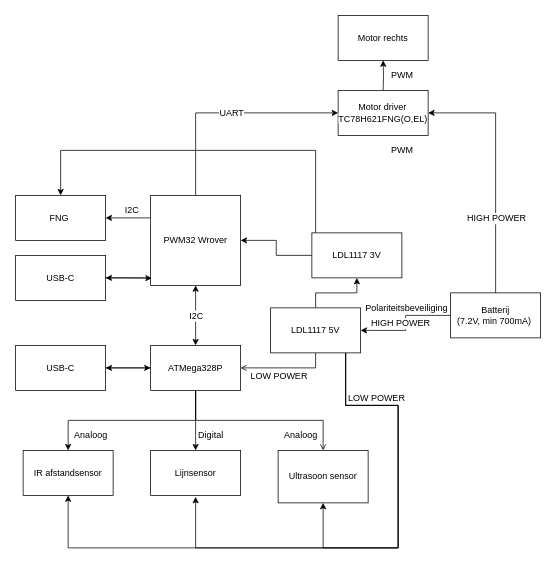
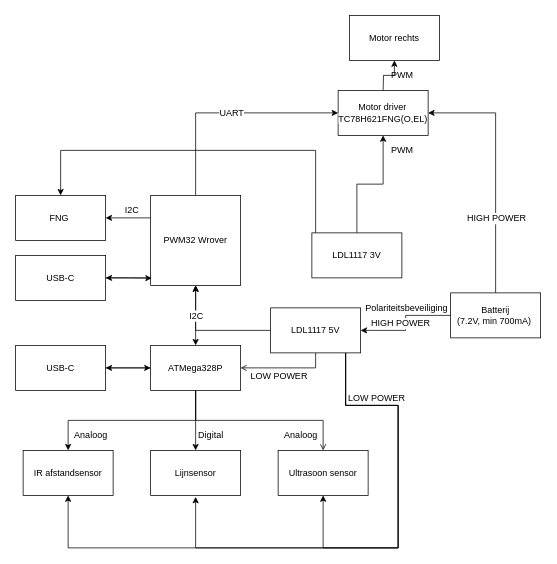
  <mxCell id="0" />
  <mxCell id="1" parent="0" />
  <mxCell id="2" style="edgeStyle=orthogonalEdgeStyle;rounded=0;orthogonalLoop=1;jettySize=auto;html=1;entryX=1;entryY=0.5;entryDx=0;entryDy=0;fontSize=12;" parent="1" source="6" target="19" edge="1"><mxGeometry relative="1" as="geometry"><Array as="points"><mxPoint x="170" y="290" /><mxPoint x="170" y="290" /></Array></mxGeometry></mxCell>
  <mxCell id="3" style="edgeStyle=orthogonalEdgeStyle;rounded=0;orthogonalLoop=1;jettySize=auto;html=1;fontSize=12;entryX=0;entryY=0.5;entryDx=0;entryDy=0;" parent="1" source="6" edge="1"><mxGeometry relative="1" as="geometry"><mxPoint x="450" y="150" as="targetPoint" /><Array as="points"><mxPoint x="260" y="150" /></Array></mxGeometry></mxCell>
  <mxCell id="4" value="UART" style="edgeLabel;html=1;align=center;verticalAlign=middle;resizable=0;points=[];fontSize=12;" parent="3" vertex="1" connectable="0"><mxGeometry x="0.053" y="-5" relative="1" as="geometry"><mxPoint x="-1" y="-5" as="offset" /></mxGeometry></mxCell>
  <mxCell id="5" style="edgeStyle=orthogonalEdgeStyle;rounded=0;orthogonalLoop=1;jettySize=auto;html=1;entryX=1;entryY=0.5;entryDx=0;entryDy=0;fontSize=12;" edge="1" parent="1" source="6" target="45"><mxGeometry relative="1" as="geometry"><Array as="points"><mxPoint x="190" y="370" /><mxPoint x="190" y="370" /></Array></mxGeometry></mxCell>
  <mxCell id="6" value="PWM32 Wrover" style="rounded=0;whiteSpace=wrap;html=1;" parent="1" vertex="1"><mxGeometry x="200" y="260" width="120" height="120" as="geometry" /></mxCell>
  <mxCell id="7" value="&lt;div style=&quot;text-align: left&quot;&gt;&lt;span&gt;&lt;span style=&quot;white-space: pre;&quot;&gt;&#09;&lt;/span&gt;Motor driver&lt;font color=&quot;#373a3c&quot; face=&quot;foco, helvetica, arial, sans-serif&quot;&gt;&amp;nbsp;&lt;/font&gt;&lt;/span&gt;&lt;/div&gt;&lt;span style=&quot;margin: 0px; padding: 0px; border: 0px; outline: 0px; vertical-align: baseline; background: rgb(255, 255, 255); zoom: 1; font-family: Arial, Helvetica, sans-serif; text-align: start;&quot;&gt;&lt;font style=&quot;font-size: 12px;&quot;&gt;TC78H621FNG(O,EL)&lt;/font&gt;&lt;/span&gt;" style="rounded=0;whiteSpace=wrap;html=1;" parent="1" vertex="1"><mxGeometry x="450" y="120" width="120" height="60" as="geometry" /></mxCell>
  <mxCell id="8" value="" style="edgeStyle=orthogonalEdgeStyle;rounded=0;orthogonalLoop=1;jettySize=auto;html=1;fontSize=12;" parent="1" source="13" target="28" edge="1"><mxGeometry relative="1" as="geometry" /></mxCell>
  <mxCell id="9" value="Polariteitsbeveiliging" style="edgeLabel;html=1;align=center;verticalAlign=middle;resizable=0;points=[];fontSize=12;" parent="8" vertex="1" connectable="0"><mxGeometry x="-0.307" relative="1" as="geometry"><mxPoint x="-11" y="-10" as="offset" /></mxGeometry></mxCell>
  <mxCell id="10" value="HIGH POWER" style="edgeLabel;html=1;align=center;verticalAlign=middle;resizable=0;points=[];fontSize=12;" parent="8" vertex="1" connectable="0"><mxGeometry x="-0.21" y="-1" relative="1" as="geometry"><mxPoint x="-13" y="11" as="offset" /></mxGeometry></mxCell>
  <mxCell id="11" style="edgeStyle=orthogonalEdgeStyle;rounded=0;orthogonalLoop=1;jettySize=auto;html=1;fontSize=12;entryX=1;entryY=0.5;entryDx=0;entryDy=0;" parent="1" source="13" edge="1"><mxGeometry relative="1" as="geometry"><mxPoint x="570" y="150" as="targetPoint" /><Array as="points"><mxPoint x="660" y="150" /></Array></mxGeometry></mxCell>
  <mxCell id="12" value="HIGH POWER" style="edgeLabel;html=1;align=center;verticalAlign=middle;resizable=0;points=[];fontSize=12;" parent="11" vertex="1" connectable="0"><mxGeometry x="0.642" y="-1" relative="1" as="geometry"><mxPoint x="31" y="141" as="offset" /></mxGeometry></mxCell>
  <mxCell id="13" value="Batterij&lt;br&gt;(7.2V, min 700mA)&amp;nbsp;" style="rounded=0;whiteSpace=wrap;html=1;" parent="1" vertex="1"><mxGeometry x="600" y="390" width="120" height="60" as="geometry" /></mxCell>
  <mxCell id="14" style="edgeStyle=orthogonalEdgeStyle;rounded=0;orthogonalLoop=1;jettySize=auto;html=1;fontSize=12;" parent="1" source="18" target="30" edge="1"><mxGeometry relative="1" as="geometry"><Array as="points"><mxPoint x="260" y="580" /><mxPoint x="260" y="580" /></Array></mxGeometry></mxCell>
  <mxCell id="15" style="edgeStyle=orthogonalEdgeStyle;rounded=0;orthogonalLoop=1;jettySize=auto;html=1;entryX=0.5;entryY=0;entryDx=0;entryDy=0;fontSize=12;endArrow=open;" parent="1" source="18" target="20" edge="1"><mxGeometry relative="1" as="geometry"><Array as="points"><mxPoint x="260" y="560" /><mxPoint x="430" y="560" /></Array></mxGeometry></mxCell>
  <mxCell id="16" style="edgeStyle=orthogonalEdgeStyle;rounded=0;orthogonalLoop=1;jettySize=auto;html=1;entryX=0.5;entryY=0;entryDx=0;entryDy=0;fontSize=12;" parent="1" source="18" target="29" edge="1"><mxGeometry relative="1" as="geometry"><Array as="points"><mxPoint x="260" y="560" /><mxPoint x="90" y="560" /></Array></mxGeometry></mxCell>
  <mxCell id="17" style="edgeStyle=orthogonalEdgeStyle;rounded=0;orthogonalLoop=1;jettySize=auto;html=1;entryX=1;entryY=0.5;entryDx=0;entryDy=0;fontSize=12;" edge="1" parent="1" source="18" target="47"><mxGeometry relative="1" as="geometry" /></mxCell>
  <mxCell id="18" value="ATMega328P" style="rounded=0;whiteSpace=wrap;html=1;" parent="1" vertex="1"><mxGeometry x="200" y="460" width="120" height="60" as="geometry" /></mxCell>
  <mxCell id="19" value="FNG&amp;nbsp;" style="rounded=0;whiteSpace=wrap;html=1;" parent="1" vertex="1"><mxGeometry x="20" y="260" width="120" height="60" as="geometry" /></mxCell>
- <mxCell id="20" value="Ultrasoon sensor" style="rounded=0;whiteSpace=wrap;html=1;" parent="1" vertex="1"><mxGeometry x="370" y="600" width="120" height="70" as="geometry" /></mxCell>
+ <mxCell id="20" value="Ultrasoon sensor" style="rounded=0;whiteSpace=wrap;html=1;" parent="1" vertex="1"><mxGeometry x="370" y="600" width="120" height="60" as="geometry" /></mxCell>
  <mxCell id="21" style="edgeStyle=orthogonalEdgeStyle;rounded=0;orthogonalLoop=1;jettySize=auto;html=1;entryX=1;entryY=0.5;entryDx=0;entryDy=0;fontSize=12;endArrow=open;" parent="1" source="28" target="18" edge="1"><mxGeometry relative="1" as="geometry"><Array as="points"><mxPoint x="420" y="490" /></Array></mxGeometry></mxCell>
  <mxCell id="22" value="LOW POWER" style="edgeLabel;html=1;align=center;verticalAlign=middle;resizable=0;points=[];fontSize=12;" parent="21" vertex="1" connectable="0"><mxGeometry x="0.063" y="4" relative="1" as="geometry"><mxPoint x="-6" y="6" as="offset" /></mxGeometry></mxCell>
  <mxCell id="23" style="edgeStyle=orthogonalEdgeStyle;rounded=0;orthogonalLoop=1;jettySize=auto;html=1;fontSize=12;" parent="1" source="28" edge="1"><mxGeometry relative="1" as="geometry"><mxPoint x="260" y="662" as="targetPoint" /><Array as="points"><mxPoint x="460" y="540" /><mxPoint x="530" y="540" /><mxPoint x="530" y="730" /><mxPoint x="260" y="730" /><mxPoint x="260" y="662" /></Array></mxGeometry></mxCell>
  <mxCell id="24" value="LOW POWER" style="edgeLabel;html=1;align=center;verticalAlign=middle;resizable=0;points=[];fontSize=12;" parent="23" vertex="1" connectable="0"><mxGeometry x="0.354" y="-2" relative="1" as="geometry"><mxPoint x="92" y="-198" as="offset" /></mxGeometry></mxCell>
  <mxCell id="25" style="edgeStyle=orthogonalEdgeStyle;rounded=0;orthogonalLoop=1;jettySize=auto;html=1;entryX=0.5;entryY=1;entryDx=0;entryDy=0;fontSize=12;" parent="1" source="28" target="20" edge="1"><mxGeometry relative="1" as="geometry"><Array as="points"><mxPoint x="460" y="540" /><mxPoint x="530" y="540" /><mxPoint x="530" y="730" /><mxPoint x="430" y="730" /></Array></mxGeometry></mxCell>
  <mxCell id="26" style="edgeStyle=orthogonalEdgeStyle;rounded=0;orthogonalLoop=1;jettySize=auto;html=1;fontSize=12;exitX=0.75;exitY=1;exitDx=0;exitDy=0;entryX=0.5;entryY=1;entryDx=0;entryDy=0;" parent="1" source="28" target="29" edge="1"><mxGeometry relative="1" as="geometry"><mxPoint x="90" y="730" as="targetPoint" /><Array as="points"><mxPoint x="460" y="450" /><mxPoint x="460" y="540" /><mxPoint x="530" y="540" /><mxPoint x="530" y="730" /><mxPoint x="90" y="730" /></Array></mxGeometry></mxCell>
- <mxCell id="27" style="edgeStyle=orthogonalEdgeStyle;rounded=0;orthogonalLoop=1;jettySize=auto;html=1;entryX=0.5;entryY=1;entryDx=0;entryDy=0;fontSize=12;" edge="1" parent="1" source="28" target="43"><mxGeometry relative="1" as="geometry" /></mxCell>
+ <mxCell id="27" style="edgeStyle=orthogonalEdgeStyle;rounded=0;orthogonalLoop=1;jettySize=auto;html=1;fontSize=12;" edge="1" parent="1" source="28" target="6"><mxGeometry relative="1" as="geometry" /></mxCell>
  <mxCell id="28" value="LDL1117 5V" style="rounded=0;whiteSpace=wrap;html=1;" parent="1" vertex="1"><mxGeometry x="360" y="410" width="120" height="60" as="geometry" /></mxCell>
  <mxCell id="29" value="IR afstandsensor" style="rounded=0;whiteSpace=wrap;html=1;" parent="1" vertex="1"><mxGeometry x="30" y="600" width="120" height="60" as="geometry" /></mxCell>
  <mxCell id="30" value="Lijnsensor" style="rounded=0;whiteSpace=wrap;html=1;" parent="1" vertex="1"><mxGeometry x="200" y="600" width="120" height="60" as="geometry" /></mxCell>
  <mxCell id="31" value="" style="endArrow=classic;startArrow=classic;html=1;rounded=0;fontSize=12;exitX=0.5;exitY=0;exitDx=0;exitDy=0;entryX=0.5;entryY=1;entryDx=0;entryDy=0;" parent="1" source="18" target="6" edge="1"><mxGeometry width="50" height="50" relative="1" as="geometry"><mxPoint x="400" y="440" as="sourcePoint" /><mxPoint x="450" y="390" as="targetPoint" /><Array as="points" /></mxGeometry></mxCell>
  <mxCell id="32" value="I2C" style="edgeLabel;html=1;align=center;verticalAlign=middle;resizable=0;points=[];fontSize=12;" parent="31" vertex="1" connectable="0"><mxGeometry x="0.415" y="2" relative="1" as="geometry"><mxPoint x="2" y="17" as="offset" /></mxGeometry></mxCell>
  <mxCell id="33" style="edgeStyle=orthogonalEdgeStyle;rounded=0;orthogonalLoop=1;jettySize=auto;html=1;entryX=0.5;entryY=1;entryDx=0;entryDy=0;fontSize=12;" parent="1" target="34" edge="1"><mxGeometry relative="1" as="geometry"><mxPoint x="510" y="120" as="sourcePoint" /></mxGeometry></mxCell>
- <mxCell id="34" value="Motor rechts" style="rounded=0;whiteSpace=wrap;html=1;" parent="1" vertex="1"><mxGeometry x="450" y="20" width="120" height="60" as="geometry" /></mxCell>
+ <mxCell id="34" value="Motor rechts" style="rounded=0;whiteSpace=wrap;html=1;" parent="1" vertex="1"><mxGeometry x="465" y="20" width="120" height="60" as="geometry" /></mxCell>
  <mxCell id="35" value="PWM" style="text;html=1;align=center;verticalAlign=middle;resizable=0;points=[];autosize=1;strokeColor=none;fillColor=none;fontSize=12;" parent="1" vertex="1"><mxGeometry x="510" y="190" width="50" height="20" as="geometry" /></mxCell>
  <mxCell id="36" value="PWM" style="text;html=1;align=center;verticalAlign=middle;resizable=0;points=[];autosize=1;strokeColor=none;fillColor=none;fontSize=12;" parent="1" vertex="1"><mxGeometry x="510" y="90" width="50" height="20" as="geometry" /></mxCell>
  <mxCell id="37" value="I2C" style="text;html=1;align=center;verticalAlign=middle;resizable=0;points=[];autosize=1;strokeColor=none;fillColor=none;fontSize=12;" parent="1" vertex="1"><mxGeometry x="160" y="270" width="30" height="20" as="geometry" /></mxCell>
  <mxCell id="38" value="Digital" style="text;html=1;align=center;verticalAlign=middle;resizable=0;points=[];autosize=1;strokeColor=none;fillColor=none;fontSize=12;" parent="1" vertex="1"><mxGeometry x="255" y="570" width="50" height="20" as="geometry" /></mxCell>
  <mxCell id="39" value="Analoog" style="text;html=1;align=center;verticalAlign=middle;resizable=0;points=[];autosize=1;strokeColor=none;fillColor=none;fontSize=12;" parent="1" vertex="1"><mxGeometry x="370" y="570" width="60" height="20" as="geometry" /></mxCell>
  <mxCell id="40" value="Analoog" style="text;html=1;align=center;verticalAlign=middle;resizable=0;points=[];autosize=1;strokeColor=none;fillColor=none;fontSize=12;" parent="1" vertex="1"><mxGeometry x="90" y="570" width="60" height="20" as="geometry" /></mxCell>
- <mxCell id="41" style="edgeStyle=orthogonalEdgeStyle;rounded=0;orthogonalLoop=1;jettySize=auto;html=1;entryX=1;entryY=0.5;entryDx=0;entryDy=0;fontSize=12;" edge="1" parent="1" source="43" target="6"><mxGeometry relative="1" as="geometry" /></mxCell>
+ <mxCell id="41" style="edgeStyle=orthogonalEdgeStyle;rounded=0;orthogonalLoop=1;jettySize=auto;html=1;fontSize=12;" edge="1" parent="1" source="43" target="7"><mxGeometry relative="1" as="geometry" /></mxCell>
  <mxCell id="42" style="edgeStyle=orthogonalEdgeStyle;rounded=0;orthogonalLoop=1;jettySize=auto;html=1;entryX=0.5;entryY=0;entryDx=0;entryDy=0;fontSize=12;" edge="1" parent="1" source="43" target="19"><mxGeometry relative="1" as="geometry"><Array as="points"><mxPoint x="420" y="200" /><mxPoint x="80" y="200" /></Array></mxGeometry></mxCell>
  <mxCell id="43" value="LDL1117 3V" style="rounded=0;whiteSpace=wrap;html=1;" vertex="1" parent="1"><mxGeometry x="415" y="310" width="120" height="60" as="geometry" /></mxCell>
  <mxCell id="44" style="edgeStyle=orthogonalEdgeStyle;rounded=0;orthogonalLoop=1;jettySize=auto;html=1;entryX=0.013;entryY=0.92;entryDx=0;entryDy=0;entryPerimeter=0;fontSize=12;" edge="1" parent="1" source="45" target="6"><mxGeometry relative="1" as="geometry" /></mxCell>
  <mxCell id="45" value="USB-C" style="rounded=0;whiteSpace=wrap;html=1;" vertex="1" parent="1"><mxGeometry x="20" y="340" width="120" height="60" as="geometry" /></mxCell>
  <mxCell id="46" style="edgeStyle=orthogonalEdgeStyle;rounded=0;orthogonalLoop=1;jettySize=auto;html=1;fontSize=12;" edge="1" parent="1" source="47" target="18"><mxGeometry relative="1" as="geometry" /></mxCell>
  <mxCell id="47" value="USB-C" style="rounded=0;whiteSpace=wrap;html=1;" vertex="1" parent="1"><mxGeometry x="20" y="460" width="120" height="60" as="geometry" /></mxCell>
